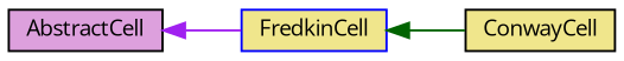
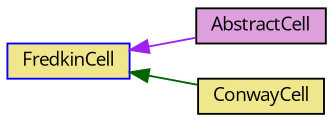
  digraph {
    fontname="Open Sans"
    rankdir=LR
    node [color=black fillcolor=khaki fontname="Open Sans" fontsize=10 shape=record style=filled]
    edge [dir=back fontname="Open Sans" fontsize=10 labelfontname=Helvetica labelfontsize=10 style=solid]
    n1 [fillcolor=plum fontcolor=black height=0.2 label=AbstractCell width=0.4]
    n2 [color=blue height=0.2 label=FredkinCell width=0.4]
    n3 [height=0.2 label=ConwayCell width=0.4]
-   n1 -> n2 [color=purple]
+   n2 -> n1 [color=purple]
    n2 -> n3 [color=darkgreen]
  }
